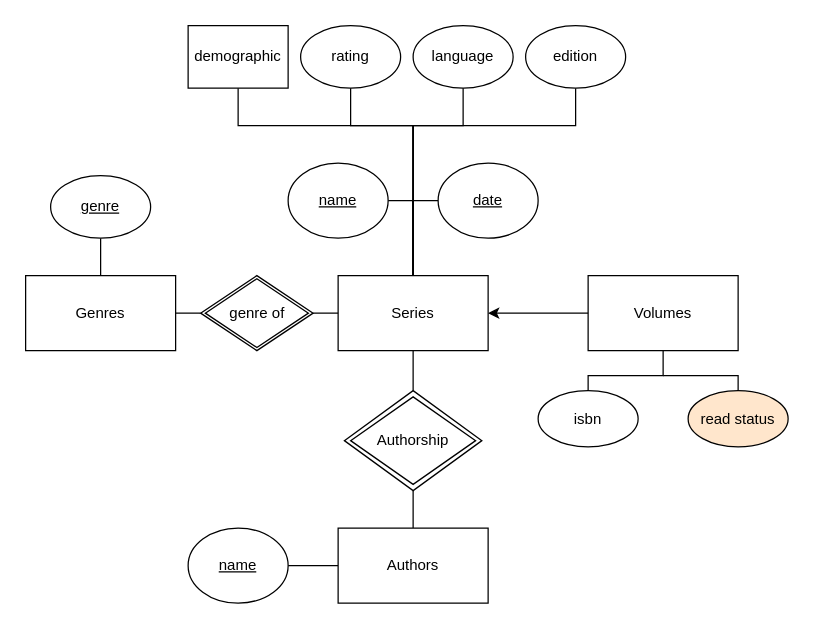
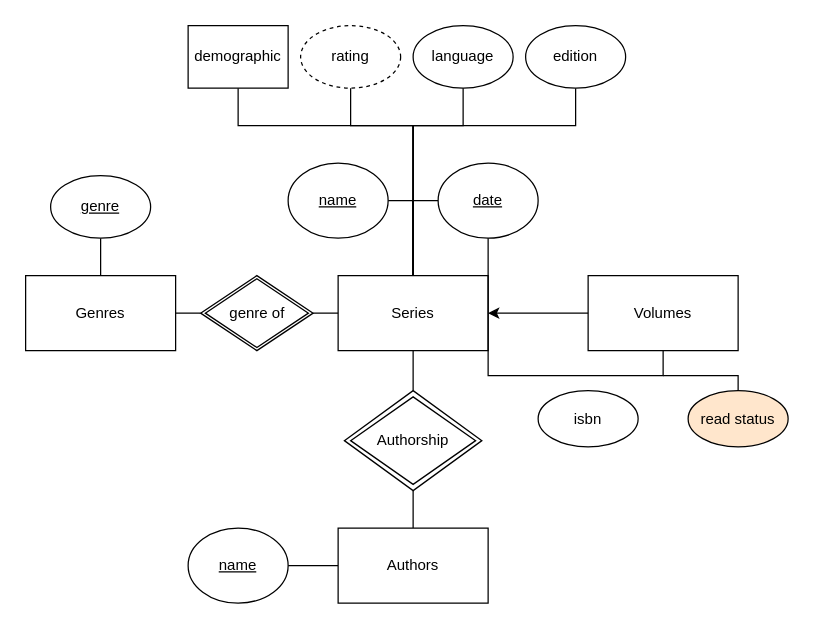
  <mxCell id="0" />
  <mxCell id="1" parent="0" />
  <mxCell id="2" value="" style="edgeStyle=orthogonalEdgeStyle;rounded=0;orthogonalLoop=1;jettySize=auto;html=1;endArrow=none;endFill=0;" edge="1" parent="1" source="7" target="8"><mxGeometry relative="1" as="geometry"><Array as="points"><mxPoint x="330" y="160" /></Array></mxGeometry></mxCell>
  <mxCell id="3" value="" style="edgeStyle=orthogonalEdgeStyle;rounded=0;orthogonalLoop=1;jettySize=auto;html=1;exitX=0.5;exitY=0;exitDx=0;exitDy=0;endArrow=none;endFill=0;" edge="1" parent="1" source="7" target="9"><mxGeometry relative="1" as="geometry"><Array as="points"><mxPoint x="330" y="160" /></Array></mxGeometry></mxCell>
  <mxCell id="4" style="edgeStyle=orthogonalEdgeStyle;rounded=0;orthogonalLoop=1;jettySize=auto;html=1;entryX=0.5;entryY=1;entryDx=0;entryDy=0;endArrow=none;endFill=0;" edge="1" parent="1" source="7" target="11"><mxGeometry relative="1" as="geometry"><Array as="points"><mxPoint x="330" y="100" /><mxPoint x="460" y="100" /></Array></mxGeometry></mxCell>
  <mxCell id="5" style="edgeStyle=orthogonalEdgeStyle;rounded=0;orthogonalLoop=1;jettySize=auto;html=1;entryX=0.5;entryY=0;entryDx=0;entryDy=0;endArrow=none;endFill=0;" edge="1" parent="1" source="7" target="17"><mxGeometry relative="1" as="geometry" /></mxCell>
  <mxCell id="6" style="edgeStyle=orthogonalEdgeStyle;rounded=0;orthogonalLoop=1;jettySize=auto;html=1;exitX=0.5;exitY=0;exitDx=0;exitDy=0;strokeColor=default;startArrow=none;startFill=0;endArrow=none;endFill=0;entryX=0.5;entryY=1;entryDx=0;entryDy=0;" edge="1" parent="1" source="7" target="25"><mxGeometry relative="1" as="geometry"><mxPoint x="290" y="80" as="targetPoint" /><Array as="points"><mxPoint x="330" y="100" /><mxPoint x="190" y="100" /></Array></mxGeometry></mxCell>
  <mxCell id="7" value="Series" style="rounded=0;whiteSpace=wrap;html=1;" vertex="1" parent="1"><mxGeometry x="270" y="220" width="120" height="60" as="geometry" /></mxCell>
  <mxCell id="8" value="name" style="ellipse;whiteSpace=wrap;html=1;rounded=0;fontStyle=4" vertex="1" parent="1"><mxGeometry x="230" y="130" width="80" height="60" as="geometry" /></mxCell>
  <mxCell id="9" value="date" style="ellipse;whiteSpace=wrap;html=1;rounded=0;fontStyle=4" vertex="1" parent="1"><mxGeometry x="350" y="130" width="80" height="60" as="geometry" /></mxCell>
  <mxCell id="10" value="language" style="ellipse;whiteSpace=wrap;html=1;" vertex="1" parent="1"><mxGeometry x="330" y="20" width="80" height="50" as="geometry" /></mxCell>
  <mxCell id="11" value="edition" style="ellipse;whiteSpace=wrap;html=1;" vertex="1" parent="1"><mxGeometry x="420" y="20" width="80" height="50" as="geometry" /></mxCell>
- <mxCell id="12" value="rating" style="ellipse;whiteSpace=wrap;html=1;" vertex="1" parent="1"><mxGeometry x="240" y="20" width="80" height="50" as="geometry" /></mxCell>
+ <mxCell id="12" value="rating" style="ellipse;whiteSpace=wrap;html=1;dashed=1;" vertex="1" parent="1"><mxGeometry x="240" y="20" width="80" height="50" as="geometry" /></mxCell>
  <mxCell id="13" style="edgeStyle=orthogonalEdgeStyle;rounded=0;orthogonalLoop=1;jettySize=auto;html=1;entryX=0.5;entryY=1;entryDx=0;entryDy=0;endArrow=none;endFill=0;" edge="1" parent="1" source="15" target="17"><mxGeometry relative="1" as="geometry" /></mxCell>
  <mxCell id="14" style="edgeStyle=orthogonalEdgeStyle;rounded=0;orthogonalLoop=1;jettySize=auto;html=1;entryX=1;entryY=0.5;entryDx=0;entryDy=0;endArrow=none;endFill=0;" edge="1" parent="1" source="15" target="16"><mxGeometry relative="1" as="geometry" /></mxCell>
  <mxCell id="15" value="Authors" style="whiteSpace=wrap;html=1;" vertex="1" parent="1"><mxGeometry x="270" y="422" width="120" height="60" as="geometry" /></mxCell>
  <mxCell id="16" value="&lt;u&gt;name&lt;/u&gt;" style="ellipse;whiteSpace=wrap;html=1;" vertex="1" parent="1"><mxGeometry x="150" y="422" width="80" height="60" as="geometry" /></mxCell>
  <mxCell id="17" value="Authorship" style="rhombus;whiteSpace=wrap;html=1;perimeterSpacing=0;rounded=0;shadow=0;backgroundOutline=0;" vertex="1" parent="1"><mxGeometry x="275" y="312" width="110" height="80" as="geometry" /></mxCell>
- <mxCell id="18" style="edgeStyle=orthogonalEdgeStyle;rounded=0;orthogonalLoop=1;jettySize=auto;html=1;exitX=0.5;exitY=1;exitDx=0;exitDy=0;entryX=0.5;entryY=0;entryDx=0;entryDy=0;strokeColor=default;endArrow=none;endFill=0;" edge="1" parent="1" source="20" target="21"><mxGeometry relative="1" as="geometry" /></mxCell>
+ <mxCell id="18" style="edgeStyle=orthogonalEdgeStyle;rounded=0;orthogonalLoop=1;jettySize=auto;html=1;exitX=0.5;exitY=1;exitDx=0;exitDy=0;strokeColor=default;endArrow=none;endFill=0;" edge="1" parent="1" source="20" target="9"><mxGeometry relative="1" as="geometry" /></mxCell>
  <mxCell id="19" style="edgeStyle=orthogonalEdgeStyle;rounded=0;orthogonalLoop=1;jettySize=auto;html=1;entryX=0.5;entryY=0;entryDx=0;entryDy=0;strokeColor=default;startArrow=none;startFill=0;endArrow=none;endFill=0;" edge="1" parent="1" target="24"><mxGeometry relative="1" as="geometry"><mxPoint x="530" y="300" as="sourcePoint" /><Array as="points"><mxPoint x="590" y="300" /></Array></mxGeometry></mxCell>
  <mxCell id="20" value="Volumes" style="whiteSpace=wrap;html=1;" vertex="1" parent="1"><mxGeometry x="470" y="220" width="120" height="60" as="geometry" /></mxCell>
  <mxCell id="21" value="isbn" style="ellipse;whiteSpace=wrap;html=1;" vertex="1" parent="1"><mxGeometry x="430" y="312" width="80" height="45" as="geometry" /></mxCell>
  <mxCell id="22" style="edgeStyle=orthogonalEdgeStyle;rounded=0;orthogonalLoop=1;jettySize=auto;html=1;entryX=1;entryY=0.5;entryDx=0;entryDy=0;endArrow=classic;endFill=1;exitX=0;exitY=0.5;exitDx=0;exitDy=0;" edge="1" parent="1" source="20" target="7"><mxGeometry relative="1" as="geometry"><mxPoint x="450" y="250" as="sourcePoint" /></mxGeometry></mxCell>
  <mxCell id="23" value="Authorship" style="rhombus;whiteSpace=wrap;html=1;perimeterSpacing=0;rounded=0;shadow=0;backgroundOutline=0;" vertex="1" parent="1"><mxGeometry x="280" y="317" width="100" height="70" as="geometry" /></mxCell>
  <mxCell id="24" value="read status" style="ellipse;whiteSpace=wrap;html=1;rounded=0;shadow=0;sketch=0;fillColor=#ffe6cc;" vertex="1" parent="1"><mxGeometry x="550" y="312" width="80" height="45" as="geometry" /></mxCell>
  <mxCell id="25" value="demographic" style="whiteSpace=wrap;html=1;shadow=0;sketch=0;rounded=0;" vertex="1" parent="1"><mxGeometry x="150" y="20" width="80" height="50" as="geometry" /></mxCell>
  <mxCell id="26" style="edgeStyle=orthogonalEdgeStyle;rounded=0;orthogonalLoop=1;jettySize=auto;html=1;exitX=0.5;exitY=0;exitDx=0;exitDy=0;strokeColor=default;startArrow=none;startFill=0;endArrow=none;endFill=0;entryX=0.5;entryY=1;entryDx=0;entryDy=0;" edge="1" parent="1" source="7" target="12"><mxGeometry relative="1" as="geometry"><mxPoint x="200" y="80" as="targetPoint" /><mxPoint x="340" y="230" as="sourcePoint" /><Array as="points"><mxPoint x="330" y="100" /><mxPoint x="280" y="100" /></Array></mxGeometry></mxCell>
  <mxCell id="27" style="edgeStyle=orthogonalEdgeStyle;rounded=0;orthogonalLoop=1;jettySize=auto;html=1;exitX=0.5;exitY=0;exitDx=0;exitDy=0;strokeColor=default;startArrow=none;startFill=0;endArrow=none;endFill=0;entryX=0.5;entryY=1;entryDx=0;entryDy=0;" edge="1" parent="1" source="7"><mxGeometry relative="1" as="geometry"><mxPoint x="370" y="70" as="targetPoint" /><mxPoint x="420" y="220" as="sourcePoint" /><Array as="points"><mxPoint x="330" y="100" /><mxPoint x="370" y="100" /></Array></mxGeometry></mxCell>
  <mxCell id="28" style="edgeStyle=orthogonalEdgeStyle;rounded=0;orthogonalLoop=1;jettySize=auto;html=1;strokeColor=default;startArrow=none;startFill=0;endArrow=none;endFill=0;entryX=0;entryY=0.5;entryDx=0;entryDy=0;" edge="1" parent="1" target="33"><mxGeometry relative="1" as="geometry"><mxPoint x="140" y="250" as="sourcePoint" /><mxPoint x="150" y="280" as="targetPoint" /></mxGeometry></mxCell>
  <mxCell id="29" style="edgeStyle=orthogonalEdgeStyle;rounded=0;orthogonalLoop=1;jettySize=auto;html=1;entryX=0.5;entryY=1;entryDx=0;entryDy=0;strokeColor=default;startArrow=none;startFill=0;endArrow=none;endFill=0;" edge="1" parent="1" source="30" target="31"><mxGeometry relative="1" as="geometry" /></mxCell>
  <mxCell id="30" value="Genres" style="rounded=0;whiteSpace=wrap;html=1;shadow=0;sketch=0;" vertex="1" parent="1"><mxGeometry x="20" y="220" width="120" height="60" as="geometry" /></mxCell>
  <mxCell id="31" value="genre" style="ellipse;whiteSpace=wrap;html=1;rounded=0;shadow=0;sketch=0;fontStyle=4" vertex="1" parent="1"><mxGeometry x="40" y="140" width="80" height="50" as="geometry" /></mxCell>
  <mxCell id="32" style="edgeStyle=orthogonalEdgeStyle;rounded=0;orthogonalLoop=1;jettySize=auto;html=1;strokeColor=default;startArrow=none;startFill=0;endArrow=none;endFill=0;exitX=1;exitY=0.5;exitDx=0;exitDy=0;" edge="1" parent="1" source="33"><mxGeometry relative="1" as="geometry"><mxPoint x="260" y="270" as="sourcePoint" /><mxPoint x="270" y="250" as="targetPoint" /></mxGeometry></mxCell>
  <mxCell id="33" value="genre of" style="rhombus;whiteSpace=wrap;html=1;rounded=0;shadow=0;sketch=0;" vertex="1" parent="1"><mxGeometry x="160" y="220" width="90" height="60" as="geometry" /></mxCell>
  <mxCell id="34" value="genre of" style="rhombus;whiteSpace=wrap;html=1;rounded=0;shadow=0;sketch=0;" vertex="1" parent="1"><mxGeometry x="163.75" y="222.5" width="82.5" height="55" as="geometry" /></mxCell>
